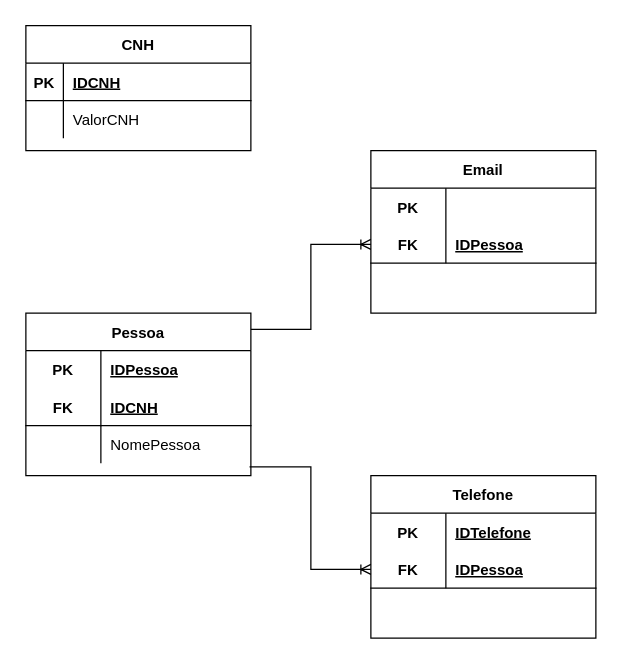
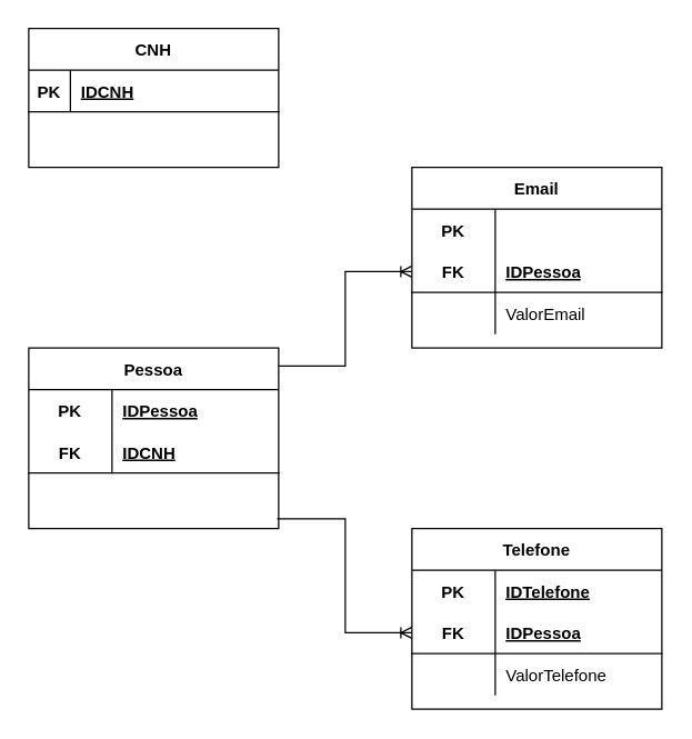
  <mxCell id="0" />
  <mxCell id="1" parent="0" />
  <mxCell id="2" value="Pessoa" style="shape=table;startSize=30;container=1;collapsible=1;childLayout=tableLayout;fixedRows=1;rowLines=0;fontStyle=1;align=center;resizeLast=1;" vertex="1" parent="1"><mxGeometry x="20" y="250" width="180" height="130" as="geometry" /></mxCell>
  <mxCell id="3" value="" style="shape=partialRectangle;collapsible=0;dropTarget=0;pointerEvents=0;fillColor=none;top=0;left=0;bottom=0;right=0;points=[[0,0.5],[1,0.5]];portConstraint=eastwest;" vertex="1" parent="2"><mxGeometry y="30" width="180" height="30" as="geometry" /></mxCell>
  <mxCell id="4" value="PK" style="shape=partialRectangle;connectable=0;fillColor=none;top=0;left=0;bottom=0;right=0;fontStyle=1;overflow=hidden;" vertex="1" parent="3"><mxGeometry width="60" height="30" as="geometry" /></mxCell>
  <mxCell id="5" value="IDPessoa" style="shape=partialRectangle;connectable=0;fillColor=none;top=0;left=0;bottom=0;right=0;align=left;spacingLeft=6;fontStyle=5;overflow=hidden;" vertex="1" parent="3"><mxGeometry x="60" width="120" height="30" as="geometry" /></mxCell>
  <mxCell id="6" value="" style="shape=partialRectangle;collapsible=0;dropTarget=0;pointerEvents=0;fillColor=none;top=0;left=0;bottom=0;right=0;points=[[0,0.5],[1,0.5]];portConstraint=eastwest;" vertex="1" parent="2"><mxGeometry y="60" width="180" height="30" as="geometry" /></mxCell>
  <mxCell id="7" value="FK" style="shape=partialRectangle;connectable=0;fillColor=none;top=0;left=0;bottom=1;right=0;fontStyle=1;overflow=hidden;" vertex="1" parent="6"><mxGeometry width="60" height="30" as="geometry" /></mxCell>
  <mxCell id="8" value="IDCNH" style="shape=partialRectangle;connectable=0;fillColor=none;top=0;left=0;bottom=1;right=0;align=left;spacingLeft=6;fontStyle=5;overflow=hidden;" vertex="1" parent="6"><mxGeometry x="60" width="120" height="30" as="geometry" /></mxCell>
  <mxCell id="9" value="" style="shape=partialRectangle;collapsible=0;dropTarget=0;pointerEvents=0;fillColor=none;top=0;left=0;bottom=0;right=0;points=[[0,0.5],[1,0.5]];portConstraint=eastwest;" vertex="1" parent="2"><mxGeometry y="90" width="180" height="30" as="geometry" /></mxCell>
  <mxCell id="10" value="" style="shape=partialRectangle;connectable=0;fillColor=none;top=0;left=0;bottom=0;right=0;editable=1;overflow=hidden;" vertex="1" parent="9"><mxGeometry width="60" height="30" as="geometry" /></mxCell>
- <mxCell id="11" value="NomePessoa" style="shape=partialRectangle;connectable=0;fillColor=none;top=0;left=0;bottom=0;right=0;align=left;spacingLeft=6;overflow=hidden;" vertex="1" parent="9"><mxGeometry x="60" width="120" height="30" as="geometry" /></mxCell>
  <mxCell id="12" value="CNH" style="shape=table;startSize=30;container=1;collapsible=1;childLayout=tableLayout;fixedRows=1;rowLines=0;fontStyle=1;align=center;resizeLast=1;" vertex="1" parent="1"><mxGeometry x="20" y="20" width="180" height="100" as="geometry" /></mxCell>
  <mxCell id="13" value="" style="shape=partialRectangle;collapsible=0;dropTarget=0;pointerEvents=0;fillColor=none;top=0;left=0;bottom=1;right=0;points=[[0,0.5],[1,0.5]];portConstraint=eastwest;" vertex="1" parent="12"><mxGeometry y="30" width="180" height="30" as="geometry" /></mxCell>
  <mxCell id="14" value="PK" style="shape=partialRectangle;connectable=0;fillColor=none;top=0;left=0;bottom=0;right=0;fontStyle=1;overflow=hidden;" vertex="1" parent="13"><mxGeometry width="30" height="30" as="geometry" /></mxCell>
  <mxCell id="15" value="IDCNH" style="shape=partialRectangle;connectable=0;fillColor=none;top=0;left=0;bottom=0;right=0;align=left;spacingLeft=6;fontStyle=5;overflow=hidden;" vertex="1" parent="13"><mxGeometry x="30" width="150" height="30" as="geometry" /></mxCell>
  <mxCell id="16" value="" style="shape=partialRectangle;collapsible=0;dropTarget=0;pointerEvents=0;fillColor=none;top=0;left=0;bottom=0;right=0;points=[[0,0.5],[1,0.5]];portConstraint=eastwest;" vertex="1" parent="12"><mxGeometry y="60" width="180" height="30" as="geometry" /></mxCell>
  <mxCell id="17" value="" style="shape=partialRectangle;connectable=0;fillColor=none;top=0;left=0;bottom=0;right=0;editable=1;overflow=hidden;" vertex="1" parent="16"><mxGeometry width="30" height="30" as="geometry" /></mxCell>
- <mxCell id="18" value="ValorCNH" style="shape=partialRectangle;connectable=0;fillColor=none;top=0;left=0;bottom=0;right=0;align=left;spacingLeft=6;overflow=hidden;" vertex="1" parent="16"><mxGeometry x="30" width="150" height="30" as="geometry" /></mxCell>
  <mxCell id="19" value="Telefone" style="shape=table;startSize=30;container=1;collapsible=1;childLayout=tableLayout;fixedRows=1;rowLines=0;fontStyle=1;align=center;resizeLast=1;" vertex="1" parent="1"><mxGeometry x="296" y="380" width="180" height="130" as="geometry" /></mxCell>
  <mxCell id="20" value="" style="shape=partialRectangle;collapsible=0;dropTarget=0;pointerEvents=0;fillColor=none;top=0;left=0;bottom=0;right=0;points=[[0,0.5],[1,0.5]];portConstraint=eastwest;" vertex="1" parent="19"><mxGeometry y="30" width="180" height="30" as="geometry" /></mxCell>
  <mxCell id="21" value="PK" style="shape=partialRectangle;connectable=0;fillColor=none;top=0;left=0;bottom=0;right=0;fontStyle=1;overflow=hidden;" vertex="1" parent="20"><mxGeometry width="60" height="30" as="geometry" /></mxCell>
  <mxCell id="22" value="IDTelefone" style="shape=partialRectangle;connectable=0;fillColor=none;top=0;left=0;bottom=0;right=0;align=left;spacingLeft=6;fontStyle=5;overflow=hidden;" vertex="1" parent="20"><mxGeometry x="60" width="120" height="30" as="geometry" /></mxCell>
  <mxCell id="23" value="" style="shape=partialRectangle;collapsible=0;dropTarget=0;pointerEvents=0;fillColor=none;top=0;left=0;bottom=1;right=0;points=[[0,0.5],[1,0.5]];portConstraint=eastwest;" vertex="1" parent="19"><mxGeometry y="60" width="180" height="30" as="geometry" /></mxCell>
  <mxCell id="24" value="FK" style="shape=partialRectangle;connectable=0;fillColor=none;top=0;left=0;bottom=0;right=0;fontStyle=1;overflow=hidden;" vertex="1" parent="23"><mxGeometry width="60" height="30" as="geometry" /></mxCell>
  <mxCell id="25" value="IDPessoa" style="shape=partialRectangle;connectable=0;fillColor=none;top=0;left=0;bottom=0;right=0;align=left;spacingLeft=6;fontStyle=5;overflow=hidden;" vertex="1" parent="23"><mxGeometry x="60" width="120" height="30" as="geometry" /></mxCell>
  <mxCell id="26" value="" style="shape=partialRectangle;collapsible=0;dropTarget=0;pointerEvents=0;fillColor=none;top=0;left=0;bottom=0;right=0;points=[[0,0.5],[1,0.5]];portConstraint=eastwest;" vertex="1" parent="19"><mxGeometry y="90" width="180" height="30" as="geometry" /></mxCell>
  <mxCell id="27" value="" style="shape=partialRectangle;connectable=0;fillColor=none;top=0;left=0;bottom=0;right=0;editable=1;overflow=hidden;" vertex="1" parent="26"><mxGeometry width="60" height="30" as="geometry" /></mxCell>
+ <mxCell id="28" value="ValorTelefone" style="shape=partialRectangle;connectable=0;fillColor=none;top=0;left=0;bottom=0;right=0;align=left;spacingLeft=6;overflow=hidden;" vertex="1" parent="26"><mxGeometry x="60" width="120" height="30" as="geometry" /></mxCell>
  <mxCell id="29" value="Email" style="shape=table;startSize=30;container=1;collapsible=1;childLayout=tableLayout;fixedRows=1;rowLines=0;fontStyle=1;align=center;resizeLast=1;" vertex="1" parent="1"><mxGeometry x="296" y="120" width="180" height="130" as="geometry" /></mxCell>
  <mxCell id="30" value="" style="shape=partialRectangle;collapsible=0;dropTarget=0;pointerEvents=0;fillColor=none;top=0;left=0;bottom=0;right=0;points=[[0,0.5],[1,0.5]];portConstraint=eastwest;" vertex="1" parent="29"><mxGeometry y="30" width="180" height="30" as="geometry" /></mxCell>
  <mxCell id="31" value="PK" style="shape=partialRectangle;connectable=0;fillColor=none;top=0;left=0;bottom=0;right=0;fontStyle=1;overflow=hidden;" vertex="1" parent="30"><mxGeometry width="60" height="30" as="geometry" /></mxCell>
  <mxCell id="32" value="" style="shape=partialRectangle;collapsible=0;dropTarget=0;pointerEvents=0;fillColor=none;top=0;left=0;bottom=1;right=0;points=[[0,0.5],[1,0.5]];portConstraint=eastwest;" vertex="1" parent="29"><mxGeometry y="60" width="180" height="30" as="geometry" /></mxCell>
  <mxCell id="33" value="FK" style="shape=partialRectangle;connectable=0;fillColor=none;top=0;left=0;bottom=0;right=0;fontStyle=1;overflow=hidden;" vertex="1" parent="32"><mxGeometry width="60" height="30" as="geometry" /></mxCell>
  <mxCell id="34" value="IDPessoa" style="shape=partialRectangle;connectable=0;fillColor=none;top=0;left=0;bottom=0;right=0;align=left;spacingLeft=6;fontStyle=5;overflow=hidden;" vertex="1" parent="32"><mxGeometry x="60" width="120" height="30" as="geometry" /></mxCell>
  <mxCell id="35" value="" style="shape=partialRectangle;collapsible=0;dropTarget=0;pointerEvents=0;fillColor=none;top=0;left=0;bottom=0;right=0;points=[[0,0.5],[1,0.5]];portConstraint=eastwest;" vertex="1" parent="29"><mxGeometry y="90" width="180" height="30" as="geometry" /></mxCell>
  <mxCell id="36" value="" style="shape=partialRectangle;connectable=0;fillColor=none;top=0;left=0;bottom=0;right=0;editable=1;overflow=hidden;" vertex="1" parent="35"><mxGeometry width="60" height="30" as="geometry" /></mxCell>
+ <mxCell id="37" value="ValorEmail" style="shape=partialRectangle;connectable=0;fillColor=none;top=0;left=0;bottom=0;right=0;align=left;spacingLeft=6;overflow=hidden;" vertex="1" parent="35"><mxGeometry x="60" width="120" height="30" as="geometry" /></mxCell>
  <mxCell id="38" style="edgeStyle=orthogonalEdgeStyle;rounded=0;orthogonalLoop=1;jettySize=auto;html=1;entryX=1;entryY=0.1;entryDx=0;entryDy=0;entryPerimeter=0;endArrow=none;endFill=0;startArrow=ERoneToMany;startFill=0;" edge="1" parent="1" source="32" target="2"><mxGeometry relative="1" as="geometry" /></mxCell>
  <mxCell id="39" style="edgeStyle=orthogonalEdgeStyle;rounded=0;orthogonalLoop=1;jettySize=auto;html=1;entryX=0.994;entryY=1.1;entryDx=0;entryDy=0;entryPerimeter=0;startArrow=ERoneToMany;startFill=0;endArrow=none;endFill=0;" edge="1" parent="1" source="23" target="9"><mxGeometry relative="1" as="geometry" /></mxCell>
